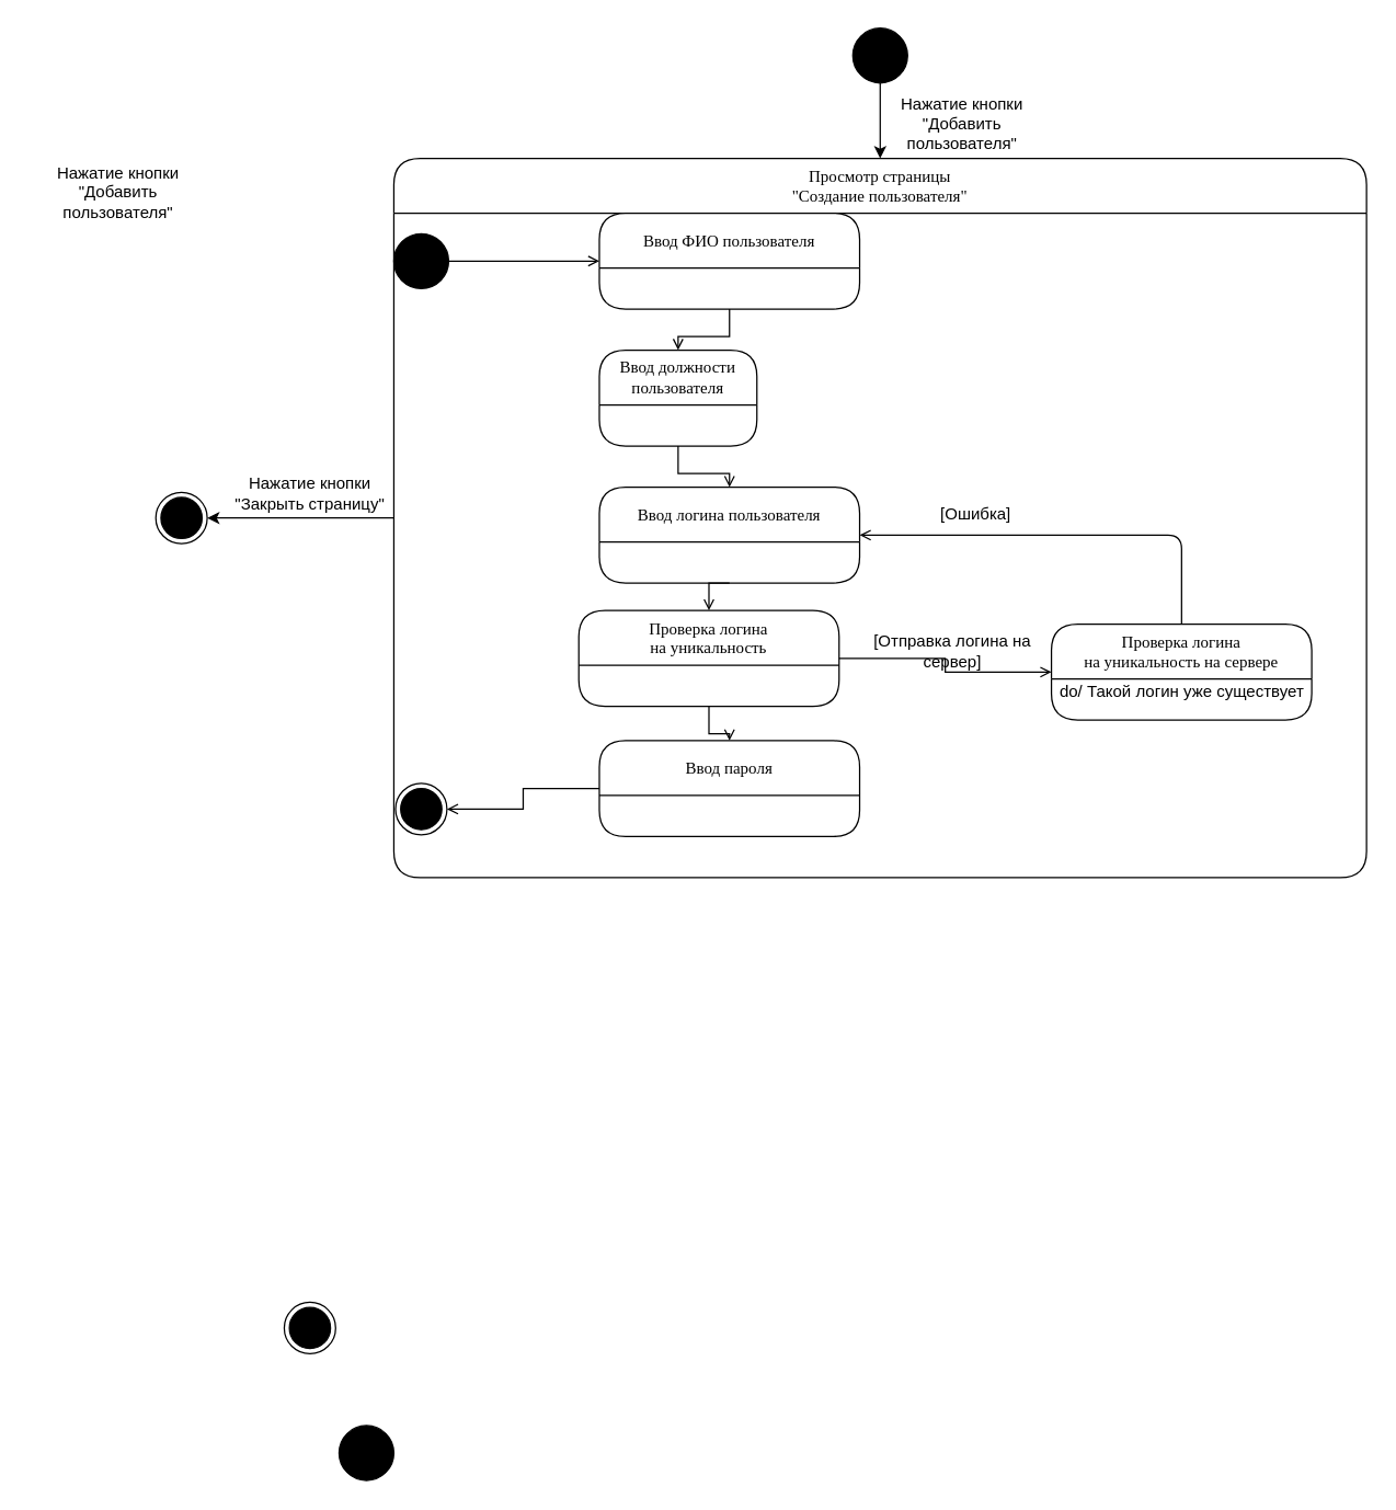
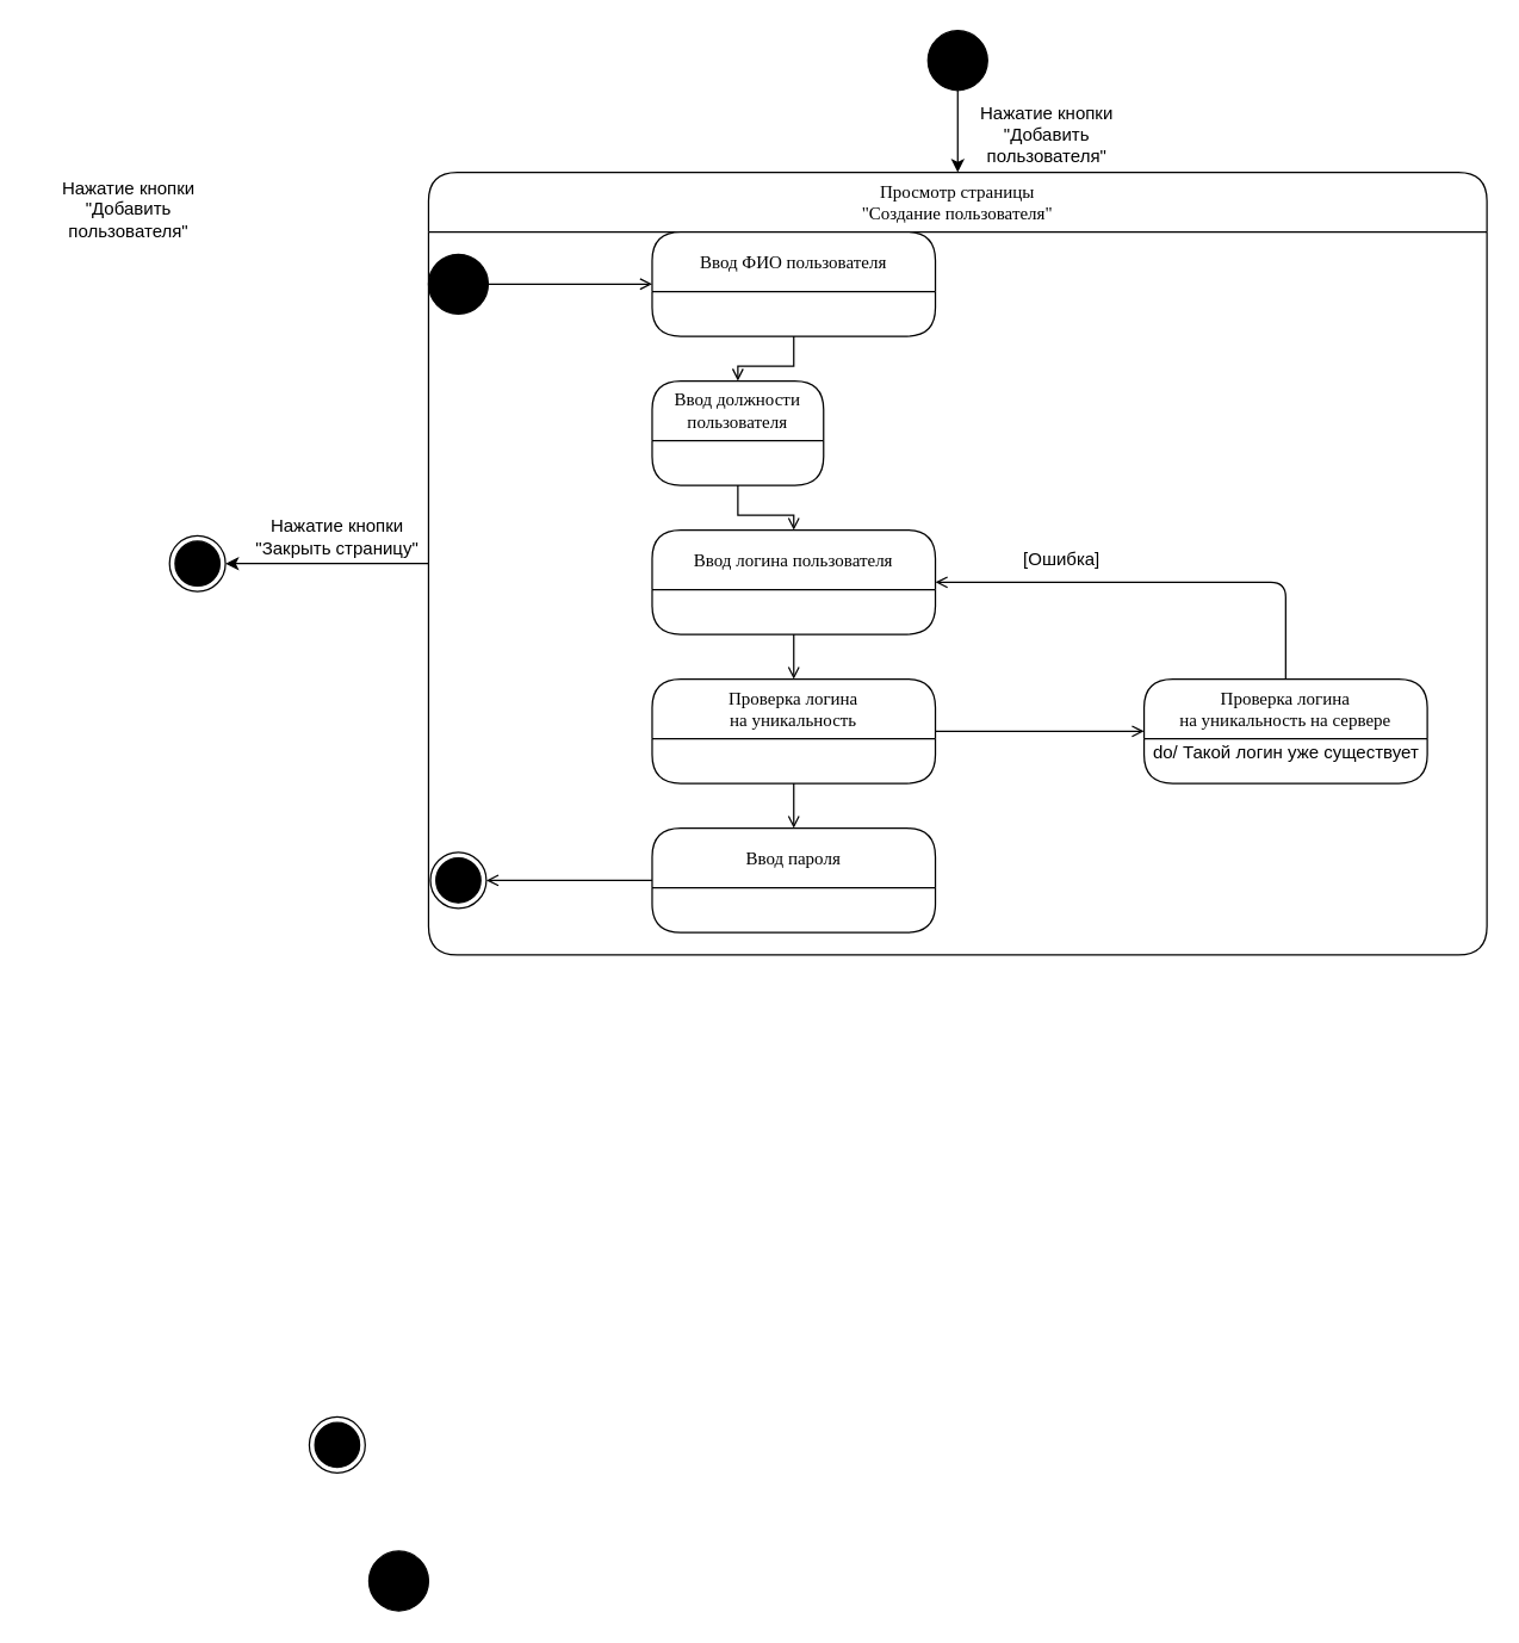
  <mxCell id="0" />
  <mxCell id="1" parent="0" />
  <mxCell id="2" style="edgeStyle=orthogonalEdgeStyle;rounded=0;orthogonalLoop=1;jettySize=auto;html=1;exitX=0;exitY=0.5;exitDx=0;exitDy=0;entryX=1;entryY=0.5;entryDx=0;entryDy=0;" edge="1" parent="1" source="3" target="35"><mxGeometry relative="1" as="geometry" /></mxCell>
  <mxCell id="3" value="Просмотр страницы&#10;&quot;Создание пользователя&quot;" style="swimlane;fontStyle=0;childLayout=stackLayout;horizontal=1;startSize=40;horizontalStack=0;resizeParent=1;resizeLast=0;collapsible=1;marginBottom=0;swimlaneFillColor=none;align=center;rounded=1;shadow=0;comic=0;labelBackgroundColor=none;strokeWidth=1;fontFamily=Verdana;fontSize=12;swimlaneLine=1;arcSize=16;" vertex="1" parent="1"><mxGeometry x="287" y="115" width="710" height="525" as="geometry" /></mxCell>
  <mxCell id="4" value="" style="group" vertex="1" connectable="0" parent="3"><mxGeometry y="40" width="710" height="470" as="geometry" /></mxCell>
  <mxCell id="5" value="" style="group" vertex="1" connectable="0" parent="4"><mxGeometry x="1.25" y="416.25" width="37.5" height="37.5" as="geometry" /></mxCell>
  <mxCell id="6" value="" style="group" vertex="1" connectable="0" parent="5"><mxGeometry width="37.5" height="37.5" as="geometry" /></mxCell>
  <mxCell id="7" value="" style="ellipse;whiteSpace=wrap;html=1;aspect=fixed;fillColor=#000000;" vertex="1" parent="6"><mxGeometry x="3.75" y="3.75" width="30" height="30" as="geometry" /></mxCell>
  <mxCell id="8" value="" style="ellipse;whiteSpace=wrap;html=1;aspect=fixed;fillColor=none;" vertex="1" parent="6"><mxGeometry width="37.5" height="37.5" as="geometry" /></mxCell>
  <mxCell id="9" value="" style="ellipse;whiteSpace=wrap;html=1;aspect=fixed;fillColor=#000000;" vertex="1" parent="4"><mxGeometry y="15" width="40" height="40" as="geometry" /></mxCell>
  <mxCell id="10" value="Ввод ФИО пользователя" style="swimlane;fontStyle=0;childLayout=stackLayout;horizontal=1;startSize=40;horizontalStack=0;resizeParent=1;resizeLast=0;collapsible=1;marginBottom=0;swimlaneFillColor=none;align=center;rounded=1;shadow=0;comic=0;labelBackgroundColor=none;strokeWidth=1;fontFamily=Verdana;fontSize=12;swimlaneLine=1;arcSize=16;" vertex="1" parent="4"><mxGeometry x="150" width="190" height="70" as="geometry" /></mxCell>
  <mxCell id="11" style="edgeStyle=orthogonalEdgeStyle;rounded=0;orthogonalLoop=1;jettySize=auto;html=1;entryX=0;entryY=0.5;entryDx=0;entryDy=0;fontColor=none;endArrow=open;endFill=0;" edge="1" parent="4" source="9" target="10"><mxGeometry relative="1" as="geometry" /></mxCell>
  <mxCell id="12" value="Ввод должности пользователя" style="swimlane;fontStyle=0;childLayout=stackLayout;horizontal=1;startSize=40;horizontalStack=0;resizeParent=1;resizeLast=0;collapsible=1;marginBottom=0;swimlaneFillColor=none;align=center;rounded=1;shadow=0;comic=0;labelBackgroundColor=none;strokeWidth=1;fontFamily=Verdana;fontSize=12;swimlaneLine=1;arcSize=16;whiteSpace=wrap;" vertex="1" parent="4"><mxGeometry x="150" y="100" width="115" height="70" as="geometry" /></mxCell>
  <mxCell id="13" style="edgeStyle=orthogonalEdgeStyle;rounded=0;orthogonalLoop=1;jettySize=auto;html=1;entryX=0.5;entryY=0;entryDx=0;entryDy=0;fontColor=none;endArrow=open;endFill=0;" edge="1" parent="4" source="10" target="12"><mxGeometry relative="1" as="geometry" /></mxCell>
  <mxCell id="14" value="Ввод логина пользователя" style="swimlane;fontStyle=0;childLayout=stackLayout;horizontal=1;startSize=40;horizontalStack=0;resizeParent=1;resizeLast=0;collapsible=1;marginBottom=0;swimlaneFillColor=none;align=center;rounded=1;shadow=0;comic=0;labelBackgroundColor=none;strokeWidth=1;fontFamily=Verdana;fontSize=12;swimlaneLine=1;arcSize=16;" vertex="1" parent="4"><mxGeometry x="150" y="200" width="190" height="70" as="geometry" /></mxCell>
  <mxCell id="15" style="edgeStyle=orthogonalEdgeStyle;rounded=0;orthogonalLoop=1;jettySize=auto;html=1;entryX=0.5;entryY=0;entryDx=0;entryDy=0;fontColor=none;endArrow=open;endFill=0;" edge="1" parent="4" source="12" target="14"><mxGeometry relative="1" as="geometry" /></mxCell>
- <mxCell id="16" value="Проверка логина&#10;на уникальность" style="swimlane;fontStyle=0;childLayout=stackLayout;horizontal=1;startSize=40;horizontalStack=0;resizeParent=1;resizeLast=0;collapsible=1;marginBottom=0;swimlaneFillColor=none;align=center;rounded=1;shadow=0;comic=0;labelBackgroundColor=none;strokeWidth=1;fontFamily=Verdana;fontSize=12;swimlaneLine=1;arcSize=16;" vertex="1" parent="4"><mxGeometry x="135" y="290" width="190" height="70" as="geometry" /></mxCell>
+ <mxCell id="16" value="Проверка логина&#10;на уникальность" style="swimlane;fontStyle=0;childLayout=stackLayout;horizontal=1;startSize=40;horizontalStack=0;resizeParent=1;resizeLast=0;collapsible=1;marginBottom=0;swimlaneFillColor=none;align=center;rounded=1;shadow=0;comic=0;labelBackgroundColor=none;strokeWidth=1;fontFamily=Verdana;fontSize=12;swimlaneLine=1;arcSize=16;" vertex="1" parent="4"><mxGeometry x="150" y="300" width="190" height="70" as="geometry" /></mxCell>
  <mxCell id="17" style="edgeStyle=orthogonalEdgeStyle;rounded=0;orthogonalLoop=1;jettySize=auto;html=1;exitX=0.5;exitY=1;exitDx=0;exitDy=0;entryX=0.5;entryY=0;entryDx=0;entryDy=0;fontColor=none;endArrow=open;endFill=0;" edge="1" parent="4" source="14" target="16"><mxGeometry relative="1" as="geometry" /></mxCell>
  <mxCell id="18" style="edgeStyle=orthogonalEdgeStyle;rounded=0;orthogonalLoop=1;jettySize=auto;html=1;entryX=1;entryY=0.5;entryDx=0;entryDy=0;endArrow=open;endFill=0;fontColor=none;" edge="1" parent="4" source="19" target="8"><mxGeometry relative="1" as="geometry" /></mxCell>
- <mxCell id="19" value="Ввод пароля" style="swimlane;fontStyle=0;childLayout=stackLayout;horizontal=1;startSize=40;horizontalStack=0;resizeParent=1;resizeLast=0;collapsible=1;marginBottom=0;swimlaneFillColor=none;align=center;rounded=1;shadow=0;comic=0;labelBackgroundColor=none;strokeWidth=1;fontFamily=Verdana;fontSize=12;swimlaneLine=1;arcSize=16;" vertex="1" parent="4"><mxGeometry x="150" y="385" width="190" height="70" as="geometry" /></mxCell>
+ <mxCell id="19" value="Ввод пароля" style="swimlane;fontStyle=0;childLayout=stackLayout;horizontal=1;startSize=40;horizontalStack=0;resizeParent=1;resizeLast=0;collapsible=1;marginBottom=0;swimlaneFillColor=none;align=center;rounded=1;shadow=0;comic=0;labelBackgroundColor=none;strokeWidth=1;fontFamily=Verdana;fontSize=12;swimlaneLine=1;arcSize=16;" vertex="1" parent="4"><mxGeometry x="150" y="400" width="190" height="70" as="geometry" /></mxCell>
  <mxCell id="20" style="edgeStyle=orthogonalEdgeStyle;rounded=0;orthogonalLoop=1;jettySize=auto;html=1;entryX=0.5;entryY=0;entryDx=0;entryDy=0;fontColor=none;endArrow=open;endFill=0;" edge="1" parent="4" source="16" target="19"><mxGeometry relative="1" as="geometry" /></mxCell>
  <mxCell id="21" style="edgeStyle=orthogonalEdgeStyle;rounded=1;orthogonalLoop=1;jettySize=auto;html=1;entryX=1;entryY=0.5;entryDx=0;entryDy=0;endArrow=open;endFill=0;fontColor=none;" edge="1" parent="4" source="22" target="14"><mxGeometry relative="1" as="geometry"><Array as="points"><mxPoint x="575" y="235" /></Array></mxGeometry></mxCell>
  <mxCell id="22" value="Проверка логина&#10;на уникальность на сервере" style="swimlane;fontStyle=0;childLayout=stackLayout;horizontal=1;startSize=40;horizontalStack=0;resizeParent=1;resizeLast=0;collapsible=1;marginBottom=0;swimlaneFillColor=none;align=center;rounded=1;shadow=0;comic=0;labelBackgroundColor=none;strokeWidth=1;fontFamily=Verdana;fontSize=12;swimlaneLine=1;arcSize=16;" vertex="1" parent="4"><mxGeometry x="480" y="300" width="190" height="70" as="geometry" /></mxCell>
  <mxCell id="23" value="do/ Такой логин уже существует" style="text;html=1;align=center;verticalAlign=middle;resizable=0;points=[];autosize=1;fontColor=none;" vertex="1" parent="22"><mxGeometry y="40" width="190" height="20" as="geometry" /></mxCell>
  <mxCell id="24" style="edgeStyle=orthogonalEdgeStyle;rounded=0;orthogonalLoop=1;jettySize=auto;html=1;entryX=0;entryY=0.5;entryDx=0;entryDy=0;endArrow=open;endFill=0;fontColor=none;" edge="1" parent="4" source="16" target="22"><mxGeometry relative="1" as="geometry" /></mxCell>
- <mxCell id="25" value="[Отправка логина на сервер]" style="text;html=1;strokeColor=none;fillColor=none;align=center;verticalAlign=middle;whiteSpace=wrap;rounded=0;" vertex="1" parent="4"><mxGeometry x="343.28" y="310" width="130" height="20" as="geometry" /></mxCell>
  <mxCell id="26" value="[Ошибка]" style="text;html=1;strokeColor=none;fillColor=none;align=center;verticalAlign=middle;whiteSpace=wrap;rounded=0;" vertex="1" parent="4"><mxGeometry x="360" y="210" width="130" height="20" as="geometry" /></mxCell>
  <mxCell id="27" value="" style="ellipse;whiteSpace=wrap;html=1;aspect=fixed;fillColor=#000000;" vertex="1" parent="1"><mxGeometry x="247" y="1040" width="40" height="40" as="geometry" /></mxCell>
  <mxCell id="28" value="Нажатие кнопки &quot;Закрыть страницу&quot;" style="text;html=1;strokeColor=none;fillColor=none;align=center;verticalAlign=middle;whiteSpace=wrap;rounded=0;" vertex="1" parent="1"><mxGeometry x="160.75" y="350" width="130" height="20" as="geometry" /></mxCell>
  <mxCell id="29" value="" style="ellipse;whiteSpace=wrap;html=1;aspect=fixed;fillColor=#000000;" vertex="1" parent="1"><mxGeometry x="622" y="20" width="40" height="40" as="geometry" /></mxCell>
  <mxCell id="30" value="" style="endArrow=classic;html=1;exitX=0.5;exitY=1;exitDx=0;exitDy=0;entryX=0.5;entryY=0;entryDx=0;entryDy=0;" edge="1" parent="1" source="29" target="3"><mxGeometry width="50" height="50" relative="1" as="geometry"><mxPoint x="587" y="290" as="sourcePoint" /><mxPoint x="637" y="240" as="targetPoint" /></mxGeometry></mxCell>
  <mxCell id="31" value="Нажатие кнопки &quot;Добавить пользователя&quot;" style="text;html=1;strokeColor=none;fillColor=none;align=center;verticalAlign=middle;whiteSpace=wrap;rounded=0;" vertex="1" parent="1"><mxGeometry x="637" y="80" width="130" height="20" as="geometry" /></mxCell>
  <mxCell id="32" value="" style="group" vertex="1" connectable="0" parent="1"><mxGeometry x="113.25" y="358.75" width="37.5" height="37.5" as="geometry" /></mxCell>
  <mxCell id="33" value="" style="group" vertex="1" connectable="0" parent="32"><mxGeometry width="37.5" height="37.5" as="geometry" /></mxCell>
  <mxCell id="34" value="" style="ellipse;whiteSpace=wrap;html=1;aspect=fixed;fillColor=#000000;" vertex="1" parent="33"><mxGeometry x="3.75" y="3.75" width="30" height="30" as="geometry" /></mxCell>
  <mxCell id="35" value="" style="ellipse;whiteSpace=wrap;html=1;aspect=fixed;fillColor=none;" vertex="1" parent="33"><mxGeometry width="37.5" height="37.5" as="geometry" /></mxCell>
  <mxCell id="36" value="Нажатие кнопки &quot;Добавить пользователя&quot;" style="text;html=1;strokeColor=none;fillColor=none;align=center;verticalAlign=middle;whiteSpace=wrap;rounded=0;" vertex="1" parent="1"><mxGeometry x="20.75" y="130" width="130" height="20" as="geometry" /></mxCell>
  <mxCell id="37" value="" style="group" vertex="1" connectable="0" parent="1"><mxGeometry x="207" y="950" width="37.5" height="37.5" as="geometry" /></mxCell>
  <mxCell id="38" value="" style="group" vertex="1" connectable="0" parent="37"><mxGeometry width="37.5" height="37.5" as="geometry" /></mxCell>
  <mxCell id="39" value="" style="ellipse;whiteSpace=wrap;html=1;aspect=fixed;fillColor=#000000;" vertex="1" parent="38"><mxGeometry x="3.75" y="3.75" width="30" height="30" as="geometry" /></mxCell>
  <mxCell id="40" value="" style="ellipse;whiteSpace=wrap;html=1;aspect=fixed;fillColor=none;" vertex="1" parent="38"><mxGeometry width="37.5" height="37.5" as="geometry" /></mxCell>
